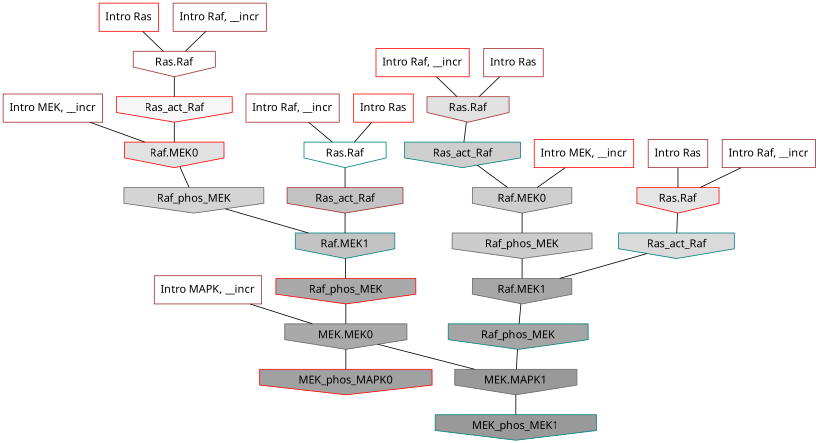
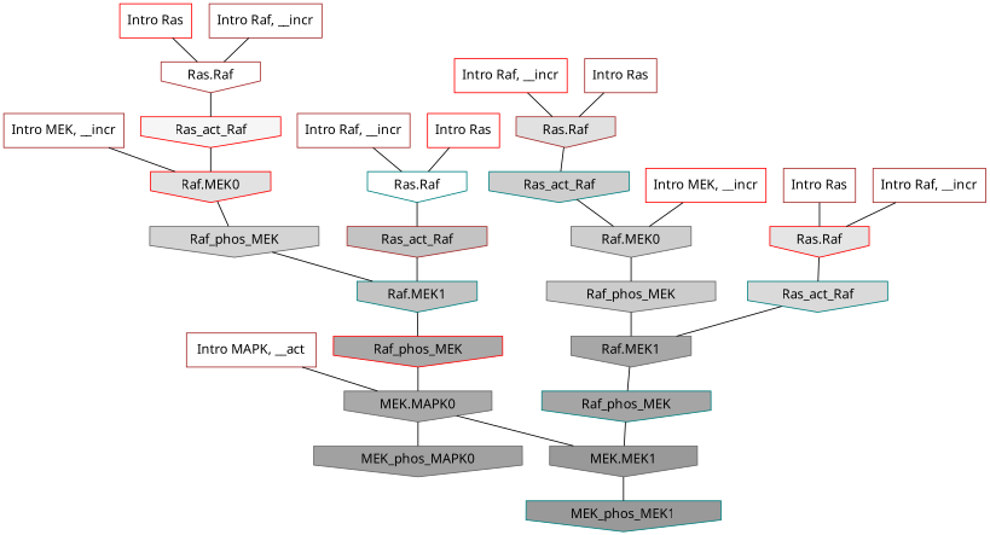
  digraph {
    rankdir=TB
    ranksep=0.30
    node [color=brown fillcolor="0.000 0.000 1.000" fontname="CMU Serif" shape=invhouse style=filled]
    edge [color="0.000 0.000 0.000" dir=none fontname="CMU Serif"]
    n1 [label="Intro Ras" shape=rectangle]
    n2 [color=red fillcolor="0.000 0.000 0.895" label="Ras.Raf"]
    n3 [color=teal fillcolor="0.000 0.000 0.852" label=Ras_act_Raf]
    n4 [label="Intro Ras" shape=rectangle]
    n5 [fillcolor="0.000 0.000 0.882" label="Ras.Raf"]
    n6 [color=teal fillcolor="0.000 0.000 0.805" label=Ras_act_Raf]
    n7 [color=red label="Intro Ras" shape=rectangle]
    n8 [color=teal label="Ras.Raf"]
    n9 [fillcolor="0.000 0.000 0.764" label=Ras_act_Raf]
    n10 [color=red label="Intro Ras" shape=rectangle]
    n11 [label="Ras.Raf"]
    n12 [color=red fillcolor="0.000 0.000 0.962" label=Ras_act_Raf]
    n13 [label="Intro Raf, __incr" shape=rectangle]
    n14 [label="Intro Raf, __incr" shape=rectangle]
    n15 [label="Intro Raf, __incr" shape=rectangle]
    n16 [color=red label="Intro Raf, __incr" shape=rectangle]
    n17 [color=red label="Intro MEK, __incr" shape=rectangle]
    n18 [color=gray40 fillcolor="0.000 0.000 0.805" label="Raf.MEK0"]
    n19 [color=gray40 fillcolor="0.000 0.000 0.797" label=Raf_phos_MEK]
    n20 [label="Intro MEK, __incr" shape=rectangle]
    n21 [color=red fillcolor="0.000 0.000 0.886" label="Raf.MEK0"]
    n22 [color=gray40 fillcolor="0.000 0.000 0.829" label=Raf_phos_MEK]
-   n23 [label="Intro MAPK, __incr" shape=rectangle]
-   n24 [color=gray40 fillcolor="0.000 0.000 0.662" label="MEK.MEK0"]
-   n25 [color=red fillcolor="0.000 0.000 0.629" label=MEK_phos_MAPK0]
-   n26 [color=gray40 fillcolor="0.000 0.000 0.600" label="MEK.MAPK1"]
+   n23 [label="Intro MAPK, __act" shape=rectangle]
+   n24 [color=gray40 fillcolor="0.000 0.000 0.662" label="MEK.MAPK0"]
+   n25 [color=gray40 fillcolor="0.000 0.000 0.629" label=MEK_phos_MAPK0]
+   n26 [color=gray40 fillcolor="0.000 0.000 0.600" label="MEK.MEK1"]
    n27 [color=teal fillcolor="0.000 0.000 0.764" label="Raf.MEK1"]
    n28 [color=gray40 fillcolor="0.000 0.000 0.653" label="Raf.MEK1"]
    n29 [color=teal fillcolor="0.000 0.000 0.647" label=Raf_phos_MEK]
    n30 [color=red fillcolor="0.000 0.000 0.662" label=Raf_phos_MEK]
    n31 [color=teal fillcolor="0.000 0.000 0.600" label=MEK_phos_MEK1]
    n1 -> n2
    n2 -> n3
    n3 -> n28
    n4 -> n5
    n5 -> n6
    n6 -> n18
    n7 -> n8
    n8 -> n9
    n9 -> n27
    n10 -> n11
    n11 -> n12
    n12 -> n21
    n13 -> n2
    n14 -> n11
    n15 -> n8
    n16 -> n5
    n17 -> n18
    n18 -> n19
    n19 -> n28
    n20 -> n21
    n21 -> n22
    n22 -> n27
    n23 -> n24
    n24 -> n25
    n24 -> n26
    n26 -> n31
    n27 -> n30
    n28 -> n29
    n29 -> n26
    n30 -> n24
  }
